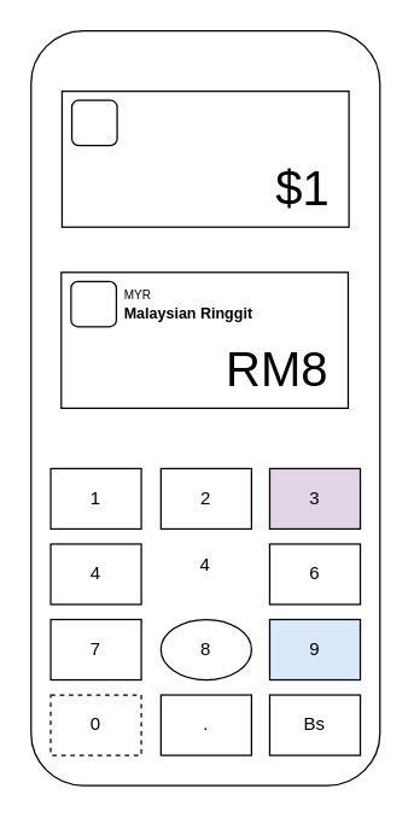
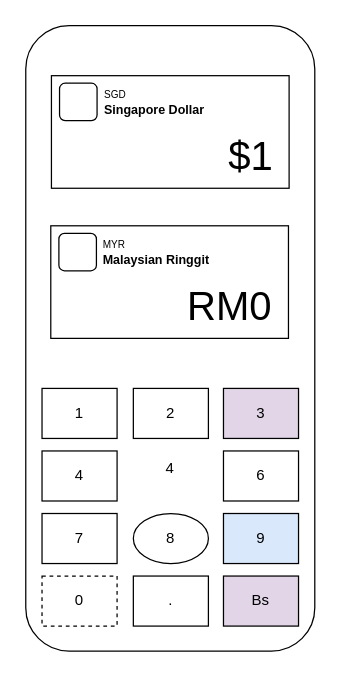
  <mxCell id="0" />
  <mxCell id="1" parent="0" />
  <mxCell id="2" value="" style="rounded=1;whiteSpace=wrap;html=1;aspect=fixed;" vertex="1" parent="1"><mxGeometry x="20" y="20" width="231.05" height="500" as="geometry" /></mxCell>
  <mxCell id="3" value="" style="group" vertex="1" connectable="0" parent="1"><mxGeometry x="33" y="460" width="205.05" height="40" as="geometry" /></mxCell>
  <mxCell id="4" value="0" style="rounded=0;whiteSpace=wrap;html=1;dashed=1;" vertex="1" parent="3"><mxGeometry width="60" height="40" as="geometry" /></mxCell>
  <mxCell id="5" value="." style="rounded=0;whiteSpace=wrap;html=1;" vertex="1" parent="3"><mxGeometry x="73" width="60" height="40" as="geometry" /></mxCell>
- <mxCell id="6" value="Bs" style="rounded=0;whiteSpace=wrap;html=1;" vertex="1" parent="3"><mxGeometry x="145.05" width="60" height="40" as="geometry" /></mxCell>
+ <mxCell id="6" value="Bs" style="rounded=0;whiteSpace=wrap;html=1;fillColor=#e1d5e7;" vertex="1" parent="3"><mxGeometry x="145.05" width="60" height="40" as="geometry" /></mxCell>
  <mxCell id="7" value="" style="group" vertex="1" connectable="0" parent="1"><mxGeometry x="33" y="410" width="205.05" height="40" as="geometry" /></mxCell>
  <mxCell id="8" value="7" style="rounded=0;whiteSpace=wrap;html=1;" vertex="1" parent="7"><mxGeometry width="60" height="40" as="geometry" /></mxCell>
  <mxCell id="9" value="8" style="ellipse;whiteSpace=wrap;html=1;" vertex="1" parent="7"><mxGeometry x="73" width="60" height="40" as="geometry" /></mxCell>
  <mxCell id="10" value="9" style="rounded=0;whiteSpace=wrap;html=1;fillColor=#dae8fc;" vertex="1" parent="7"><mxGeometry x="145.05" width="60" height="40" as="geometry" /></mxCell>
  <mxCell id="11" value="4" style="group" vertex="1" connectable="0" parent="1"><mxGeometry x="33" y="360" width="205.05" height="40" as="geometry" /></mxCell>
  <mxCell id="12" value="4" style="rounded=0;whiteSpace=wrap;html=1;" vertex="1" parent="11"><mxGeometry width="60" height="40" as="geometry" /></mxCell>
  <mxCell id="13" value="6" style="rounded=0;whiteSpace=wrap;html=1;" vertex="1" parent="11"><mxGeometry x="145.05" width="60" height="40" as="geometry" /></mxCell>
  <mxCell id="14" value="7" style="group" vertex="1" connectable="0" parent="1"><mxGeometry x="33" y="310" width="205.05" height="40" as="geometry" /></mxCell>
  <mxCell id="15" value="1" style="rounded=0;whiteSpace=wrap;html=1;" vertex="1" parent="14"><mxGeometry width="60" height="40" as="geometry" /></mxCell>
  <mxCell id="16" value="2" style="rounded=0;whiteSpace=wrap;html=1;" vertex="1" parent="14"><mxGeometry x="73" width="60" height="40" as="geometry" /></mxCell>
  <mxCell id="17" value="3" style="rounded=0;whiteSpace=wrap;html=1;fillColor=#e1d5e7;" vertex="1" parent="14"><mxGeometry x="145.05" width="60" height="40" as="geometry" /></mxCell>
  <mxCell id="18" value="" style="group" vertex="1" connectable="0" parent="1"><mxGeometry x="40.52" y="60" width="190" height="90" as="geometry" /></mxCell>
  <mxCell id="19" value="" style="rounded=0;whiteSpace=wrap;html=1;" vertex="1" parent="18"><mxGeometry width="190" height="90" as="geometry" /></mxCell>
  <mxCell id="20" value="" style="rounded=1;whiteSpace=wrap;html=1;aspect=fixed;" vertex="1" parent="18"><mxGeometry x="6.48" y="6" width="30" height="30" as="geometry" /></mxCell>
  <mxCell id="21" value="$1" style="text;html=1;align=right;verticalAlign=middle;whiteSpace=wrap;rounded=0;fontSize=32;" vertex="1" parent="18"><mxGeometry x="119.48" y="50" width="60" height="30" as="geometry" /></mxCell>
+ <mxCell id="22" value="&lt;font style=&quot;font-size: 8px;&quot;&gt;SGD&lt;/font&gt;&lt;div style=&quot;line-height: 50%;&quot;&gt;&lt;font style=&quot;font-size: 10px;&quot;&gt;&lt;b&gt;Singapore Dollar&lt;/b&gt;&lt;/font&gt;&lt;/div&gt;" style="text;html=1;align=left;verticalAlign=middle;whiteSpace=wrap;rounded=0;fontSize=16;" vertex="1" parent="18"><mxGeometry x="40.01" y="2" width="110" height="30" as="geometry" /></mxCell>
  <mxCell id="23" value="" style="group" vertex="1" connectable="0" parent="1"><mxGeometry x="40" y="180" width="190" height="90" as="geometry" /></mxCell>
  <mxCell id="24" value="" style="rounded=0;whiteSpace=wrap;html=1;" vertex="1" parent="23"><mxGeometry width="190" height="90" as="geometry" /></mxCell>
  <mxCell id="25" value="" style="rounded=1;whiteSpace=wrap;html=1;aspect=fixed;" vertex="1" parent="23"><mxGeometry x="6.48" y="6" width="30" height="30" as="geometry" /></mxCell>
- <mxCell id="26" value="RM8" style="text;html=1;align=right;verticalAlign=middle;whiteSpace=wrap;rounded=0;fontSize=32;" vertex="1" parent="23"><mxGeometry x="119.48" y="50" width="60" height="30" as="geometry" /></mxCell>
+ <mxCell id="26" value="RM0" style="text;html=1;align=right;verticalAlign=middle;whiteSpace=wrap;rounded=0;fontSize=32;" vertex="1" parent="23"><mxGeometry x="119.48" y="50" width="60" height="30" as="geometry" /></mxCell>
  <mxCell id="27" value="&lt;font style=&quot;font-size: 8px;&quot;&gt;MYR&lt;/font&gt;&lt;div style=&quot;line-height: 50%;&quot;&gt;&lt;font style=&quot;font-size: 10px;&quot;&gt;&lt;b&gt;Malaysian Ringgit&lt;/b&gt;&lt;/font&gt;&lt;/div&gt;" style="text;html=1;align=left;verticalAlign=middle;whiteSpace=wrap;rounded=0;fontSize=16;" vertex="1" parent="23"><mxGeometry x="40.01" y="2" width="110" height="30" as="geometry" /></mxCell>
